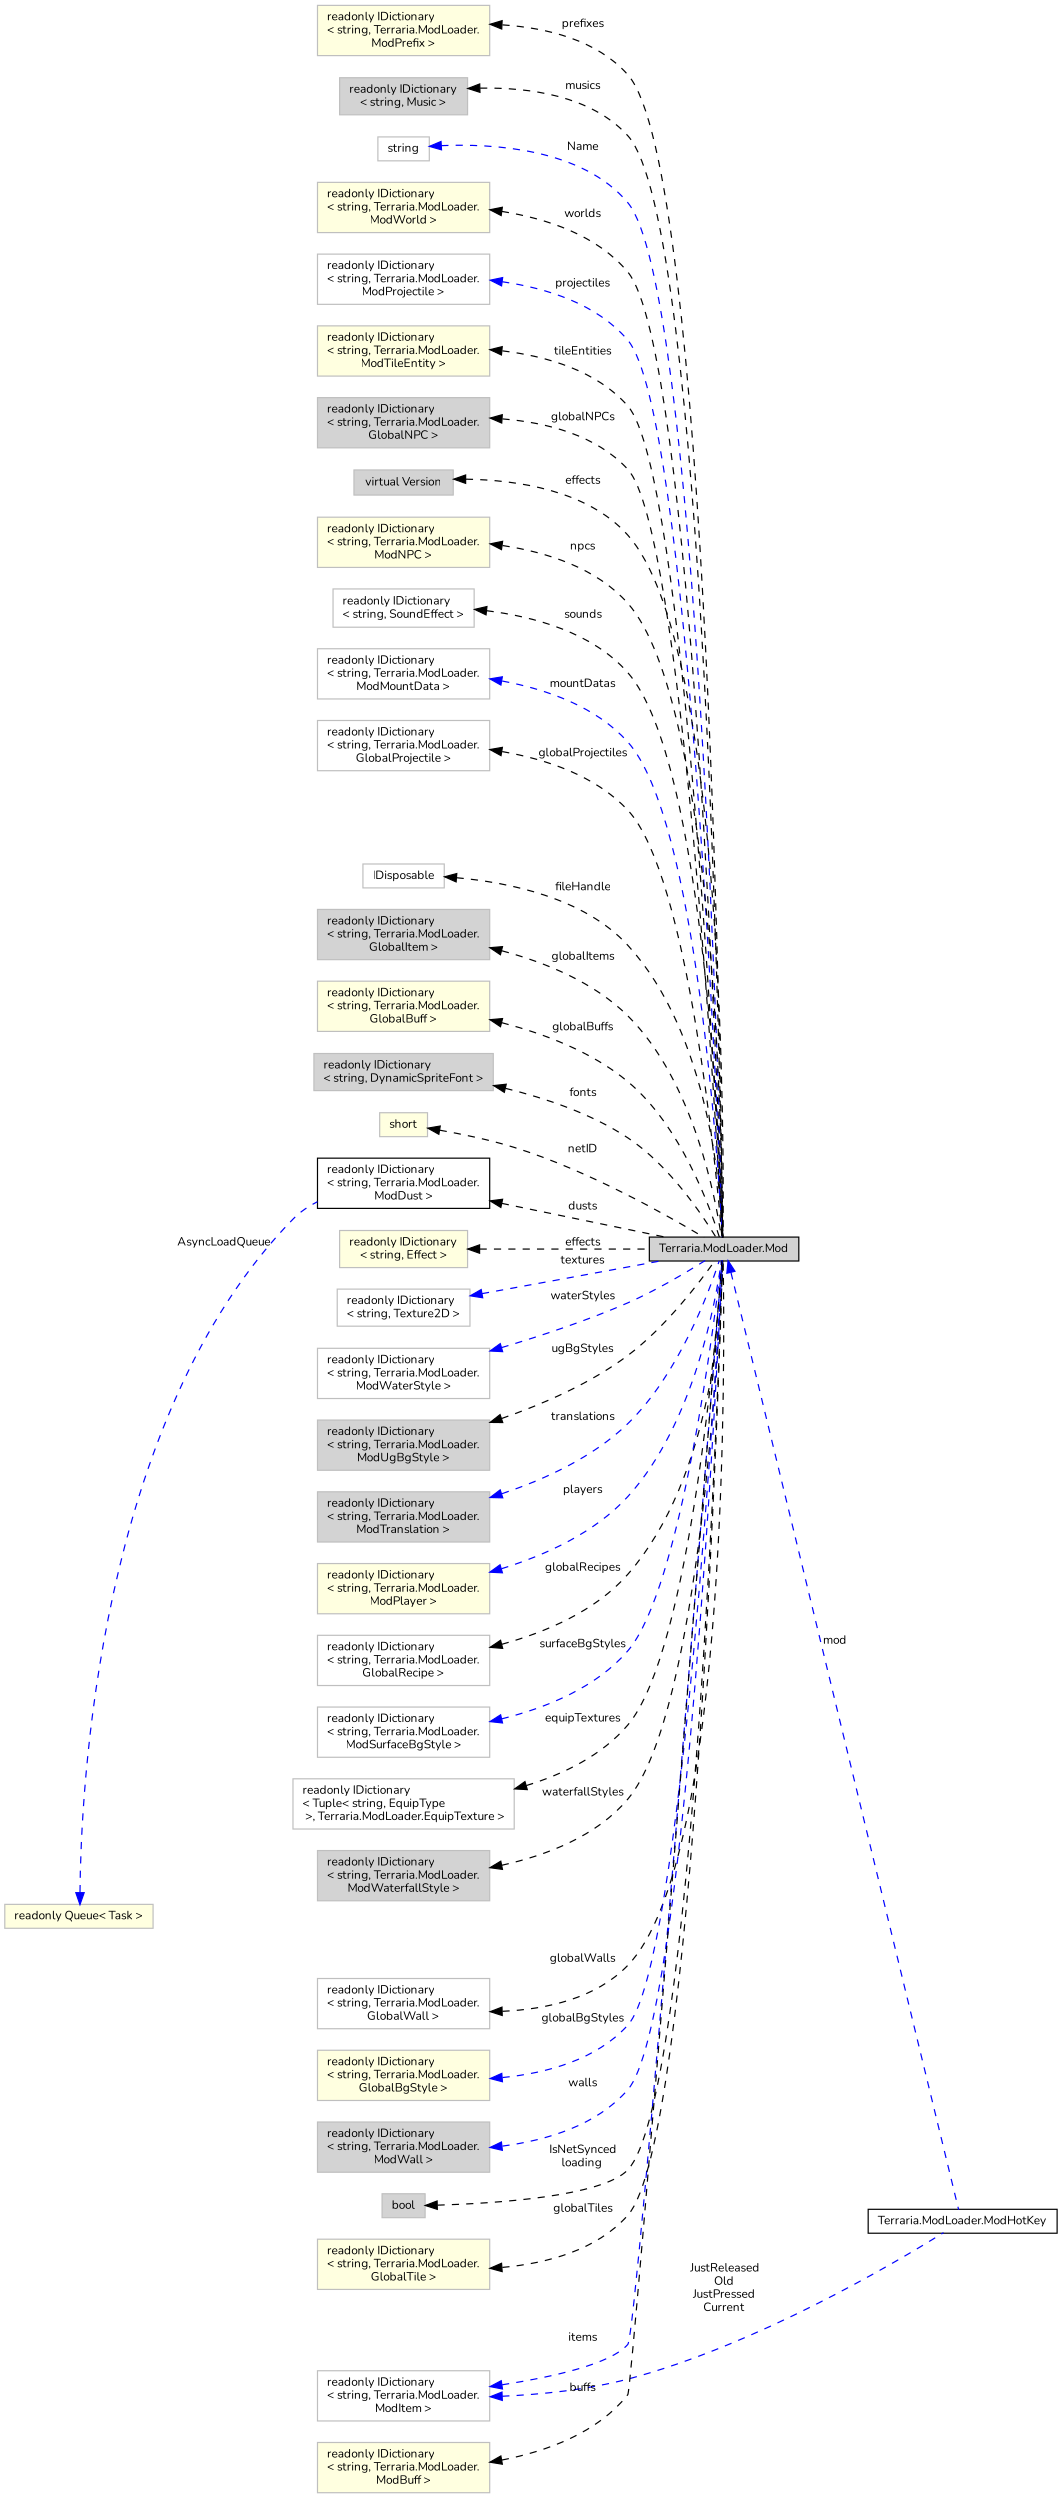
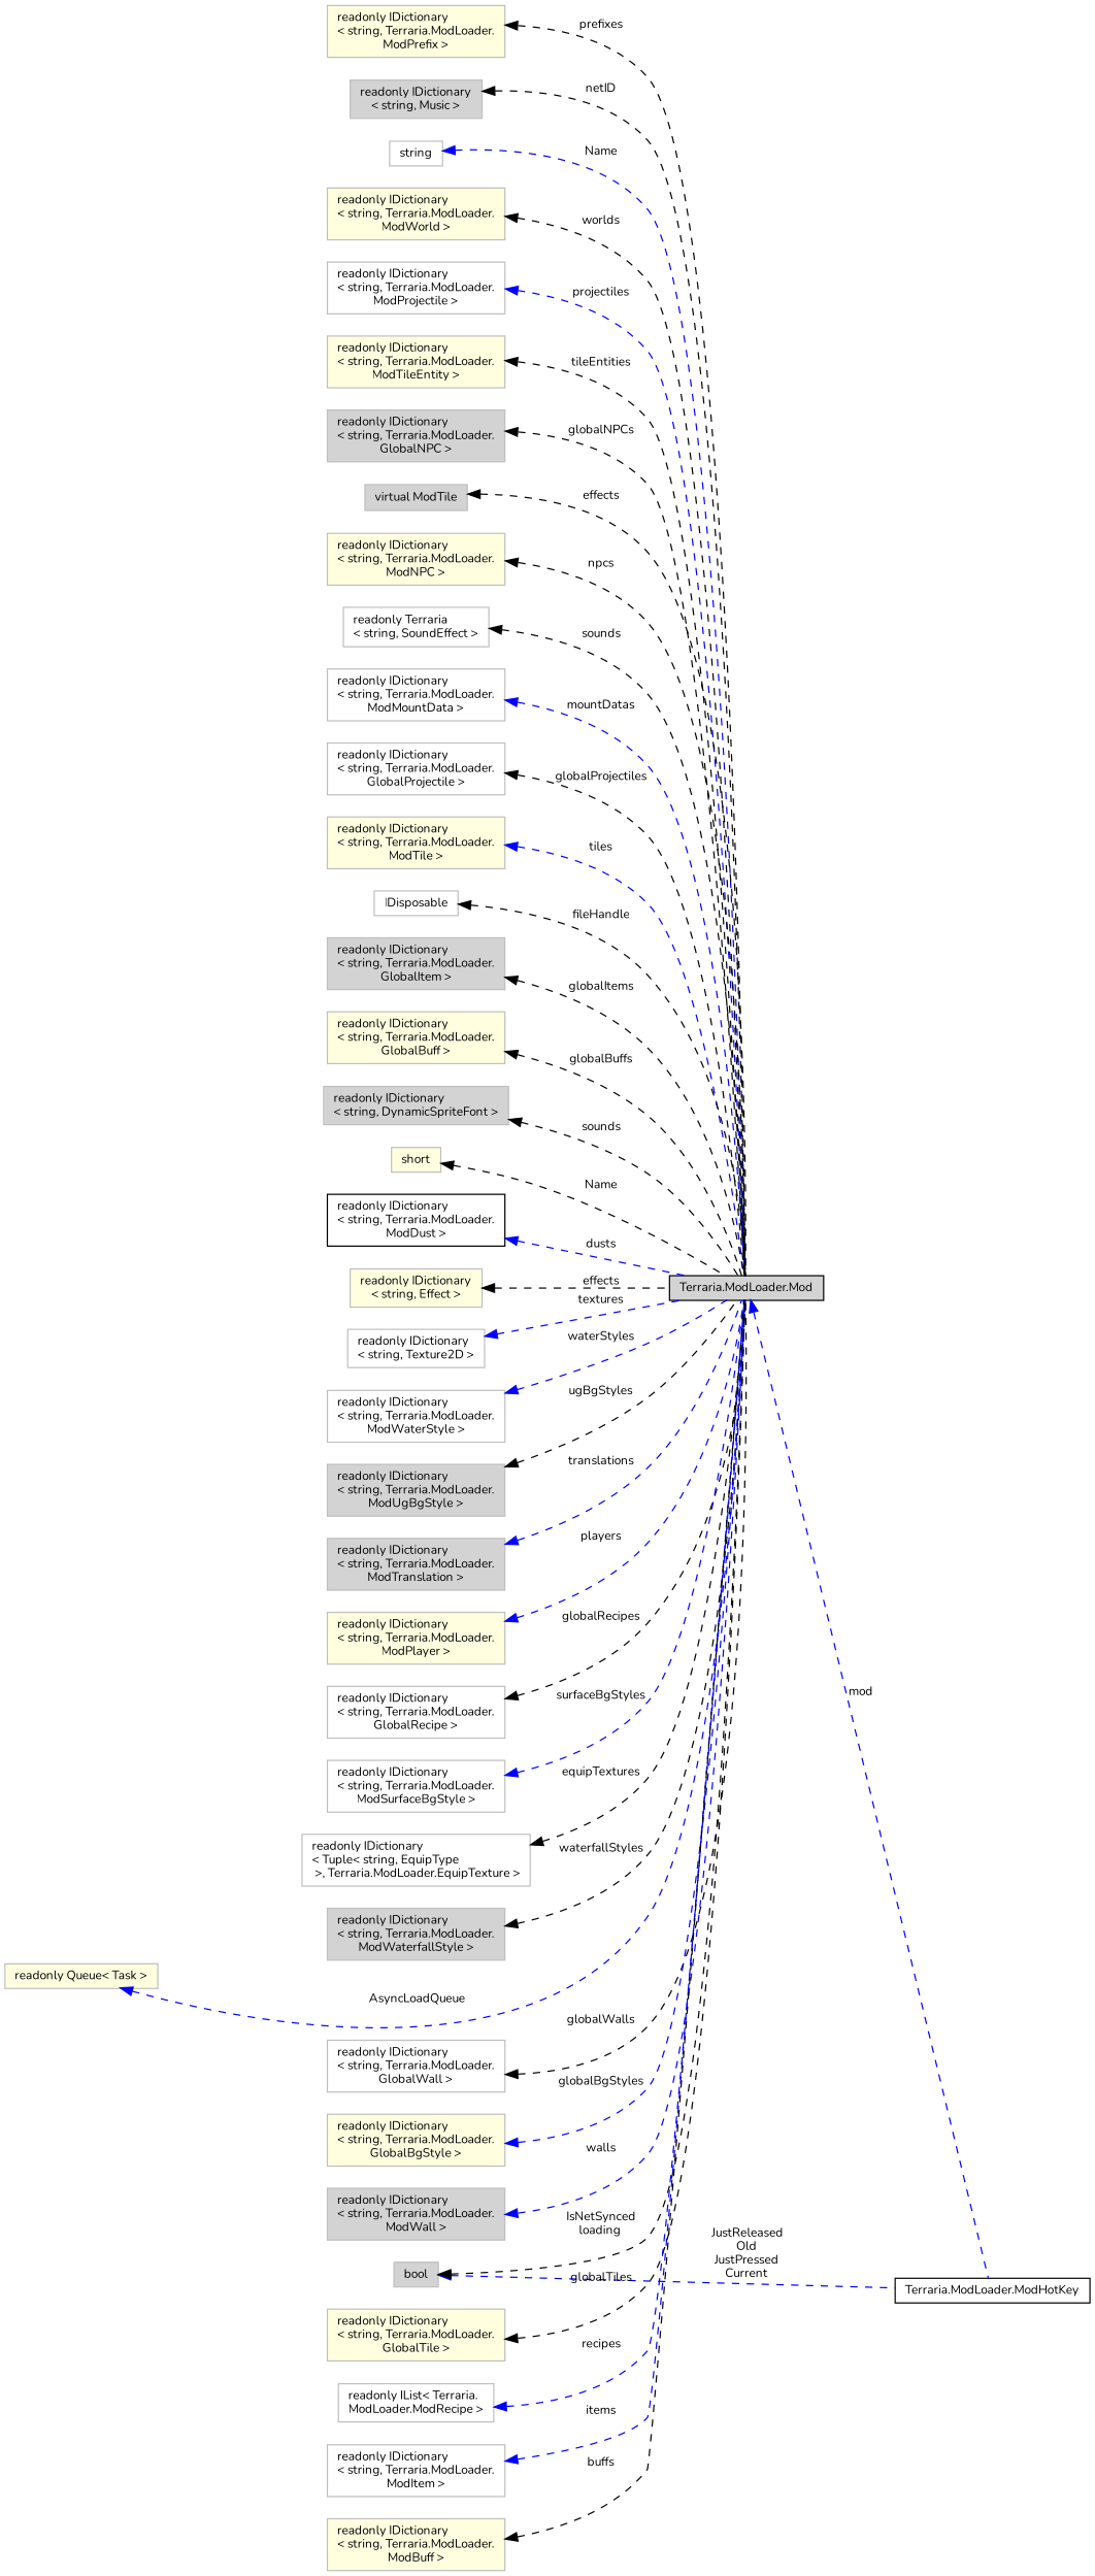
  digraph {
    fontname=Nunito
    rankdir=LR
    node [color=grey75 fillcolor=white fontname=Nunito fontsize=10 shape=record style=filled]
    edge [color=black dir=back fontname=Nunito fontsize=10 labelfontname=Helvetica labelfontsize=10 style=dashed]
    n1 [color=black fontcolor=black height=0.2 label="Terraria.ModLoader.ModHotKey" width=0.4]
    n2 [height=0.2 label=string width=0.4]
    n3 [color=black fillcolor=lightgrey height=0.2 label="Terraria.ModLoader.Mod" width=0.4]
    n4 [fillcolor=lightyellow height=0.2 label="readonly IDictionary\l\< string, Terraria.ModLoader.\lModWorld \>" width=0.4]
    n5 [height=0.2 label="readonly IDictionary\l\< string, Terraria.ModLoader.\lModProjectile \>" width=0.4]
    n6 [fillcolor=lightyellow height=0.2 label="readonly IDictionary\l\< string, Terraria.ModLoader.\lModTileEntity \>" width=0.4]
    n7 [fillcolor=lightgrey height=0.2 label="readonly IDictionary\l\< string, Terraria.ModLoader.\lGlobalNPC \>" width=0.4]
-   n8 [fillcolor=lightgrey height=0.2 label="virtual Version" width=0.4]
+   n8 [fillcolor=lightgrey height=0.2 label="virtual ModTile" width=0.4]
    n9 [fillcolor=lightyellow height=0.2 label="readonly IDictionary\l\< string, Terraria.ModLoader.\lModNPC \>" width=0.4]
-   n10 [height=0.2 label="readonly IDictionary\l\< string, SoundEffect \>" width=0.4]
+   n10 [height=0.2 label="readonly Terraria\l\< string, SoundEffect \>" width=0.4]
    n11 [height=0.2 label="readonly IDictionary\l\< string, Terraria.ModLoader.\lModMountData \>" width=0.4]
    n12 [height=0.2 label="readonly IDictionary\l\< string, Terraria.ModLoader.\lGlobalProjectile \>" width=0.4]
+   n13 [fillcolor=lightyellow height=0.2 label="readonly IDictionary\l\< string, Terraria.ModLoader.\lModTile \>" width=0.4]
    n14 [height=0.2 label=IDisposable width=0.4]
    n15 [fillcolor=lightgrey height=0.2 label="readonly IDictionary\l\< string, Terraria.ModLoader.\lGlobalItem \>" width=0.4]
    n16 [fillcolor=lightyellow height=0.2 label="readonly IDictionary\l\< string, Terraria.ModLoader.\lGlobalBuff \>" width=0.4]
    n17 [fillcolor=lightgrey height=0.2 label="readonly IDictionary\l\< string, DynamicSpriteFont \>" width=0.4]
    n18 [fillcolor=lightyellow height=0.2 label=short width=0.4]
    n19 [color=black height=0.2 label="readonly IDictionary\l\< string, Terraria.ModLoader.\lModDust \>" width=0.4]
    n20 [fillcolor=lightyellow height=0.2 label="readonly IDictionary\l\< string, Effect \>" width=0.4]
    n21 [height=0.2 label="readonly IDictionary\l\< string, Texture2D \>" width=0.4]
    n22 [height=0.2 label="readonly IDictionary\l\< string, Terraria.ModLoader.\lModWaterStyle \>" width=0.4]
    n23 [fillcolor=lightgrey height=0.2 label="readonly IDictionary\l\< string, Terraria.ModLoader.\lModUgBgStyle \>" width=0.4]
    n24 [fillcolor=lightgrey height=0.2 label="readonly IDictionary\l\< string, Terraria.ModLoader.\lModTranslation \>" width=0.4]
    n25 [fillcolor=lightyellow height=0.2 label="readonly IDictionary\l\< string, Terraria.ModLoader.\lModPlayer \>" width=0.4]
    n26 [height=0.2 label="readonly IDictionary\l\< string, Terraria.ModLoader.\lGlobalRecipe \>" width=0.4]
    n27 [height=0.2 label="readonly IDictionary\l\< string, Terraria.ModLoader.\lModSurfaceBgStyle \>" width=0.4]
    n28 [height=0.2 label="readonly IDictionary\l\< Tuple\< string, EquipType\l \>, Terraria.ModLoader.EquipTexture \>" width=0.4]
    n29 [fillcolor=lightgrey height=0.2 label=bool width=0.4]
    n30 [fillcolor=lightgrey height=0.2 label="readonly IDictionary\l\< string, Terraria.ModLoader.\lModWaterfallStyle \>" width=0.4]
    n31 [fillcolor=lightyellow height=0.2 label="readonly Queue\< Task \>" width=0.4]
    n32 [height=0.2 label="readonly IDictionary\l\< string, Terraria.ModLoader.\lGlobalWall \>" width=0.4]
    n33 [fillcolor=lightyellow height=0.2 label="readonly IDictionary\l\< string, Terraria.ModLoader.\lGlobalBgStyle \>" width=0.4]
    n34 [height=0.2 label="readonly IDictionary\l\< string, Terraria.ModLoader.\lModItem \>" width=0.4]
    n35 [fillcolor=lightgrey height=0.2 label="readonly IDictionary\l\< string, Terraria.ModLoader.\lModWall \>" width=0.4]
    n36 [fillcolor=lightyellow height=0.2 label="readonly IDictionary\l\< string, Terraria.ModLoader.\lGlobalTile \>" width=0.4]
+   n37 [height=0.2 label="readonly IList\< Terraria.\lModLoader.ModRecipe \>" width=0.4]
    n38 [fillcolor=lightyellow height=0.2 label="readonly IDictionary\l\< string, Terraria.ModLoader.\lModBuff \>" width=0.4]
    n39 [fillcolor=lightyellow height=0.2 label="readonly IDictionary\l\< string, Terraria.ModLoader.\lModPrefix \>" width=0.4]
    n40 [fillcolor=lightgrey height=0.2 label="readonly IDictionary\l\< string, Music \>" width=0.4]
    n2 -> n3 [color=blue label=" Name"]
    n3 -> n1 [color=blue label=" mod"]
    n4 -> n3 [label=" worlds"]
    n5 -> n3 [color=blue label=" projectiles"]
    n6 -> n3 [label=" tileEntities"]
    n7 -> n3 [label=" globalNPCs"]
    n8 -> n3 [label=" effects"]
    n9 -> n3 [label=" npcs"]
    n10 -> n3 [label=" sounds"]
    n11 -> n3 [color=blue label=" mountDatas"]
    n12 -> n3 [label=" globalProjectiles"]
+   n13 -> n3 [color=blue label=" tiles"]
    n14 -> n3 [label=" fileHandle"]
    n15 -> n3 [label=" globalItems"]
    n16 -> n3 [label=" globalBuffs"]
-   n17 -> n3 [label=" fonts"]
-   n18 -> n3 [label=" netID"]
-   n19 -> n3 [label=" dusts"]
+   n17 -> n3 [label=" sounds"]
+   n18 -> n3 [label=" Name"]
+   n19 -> n3 [color=blue label=" dusts"]
    n20 -> n3 [label=" effects"]
    n21 -> n3 [color=blue label=" textures"]
    n22 -> n3 [color=blue label=" waterStyles"]
    n23 -> n3 [label=" ugBgStyles"]
    n24 -> n3 [color=blue label=" translations"]
    n25 -> n3 [color=blue label=" players"]
    n26 -> n3 [label=" globalRecipes"]
    n27 -> n3 [color=blue label=" surfaceBgStyles"]
    n28 -> n3 [label=" equipTextures"]
-   n34 -> n1 [color=blue label=" JustReleased\nOld\nJustPressed\nCurrent"]
+   n29 -> n1 [color=blue label=" JustReleased\nOld\nJustPressed\nCurrent"]
    n29 -> n3 [label=" IsNetSynced\nloading"]
    n30 -> n3 [label=" waterfallStyles"]
-   n31 -> n19 [color=blue label=" AsyncLoadQueue"]
+   n31 -> n3 [color=blue label=" AsyncLoadQueue"]
    n32 -> n3 [label=" globalWalls"]
    n33 -> n3 [color=blue label=" globalBgStyles"]
    n34 -> n3 [color=blue label=" items"]
    n35 -> n3 [color=blue label=" walls"]
    n36 -> n3 [label=" globalTiles"]
+   n37 -> n3 [color=blue label=" recipes"]
    n38 -> n3 [label=" buffs"]
    n39 -> n3 [label=" prefixes"]
-   n40 -> n3 [label=" musics"]
+   n40 -> n3 [label=" netID"]
  }
